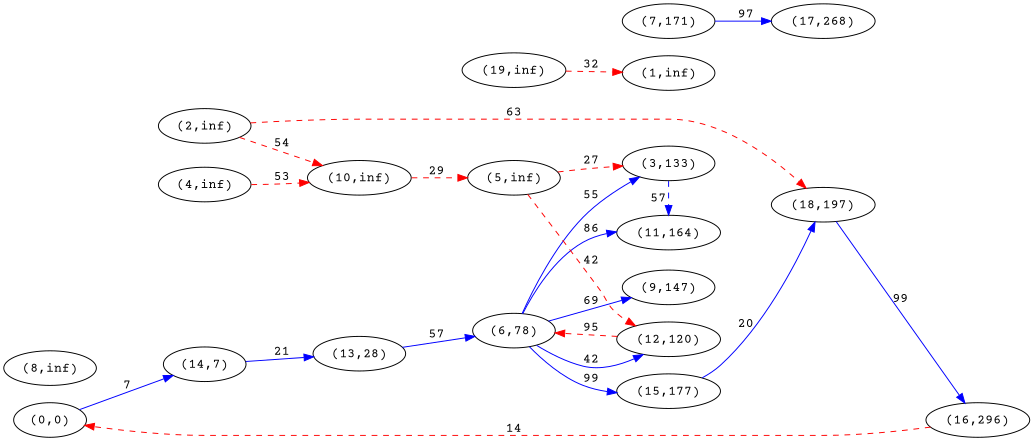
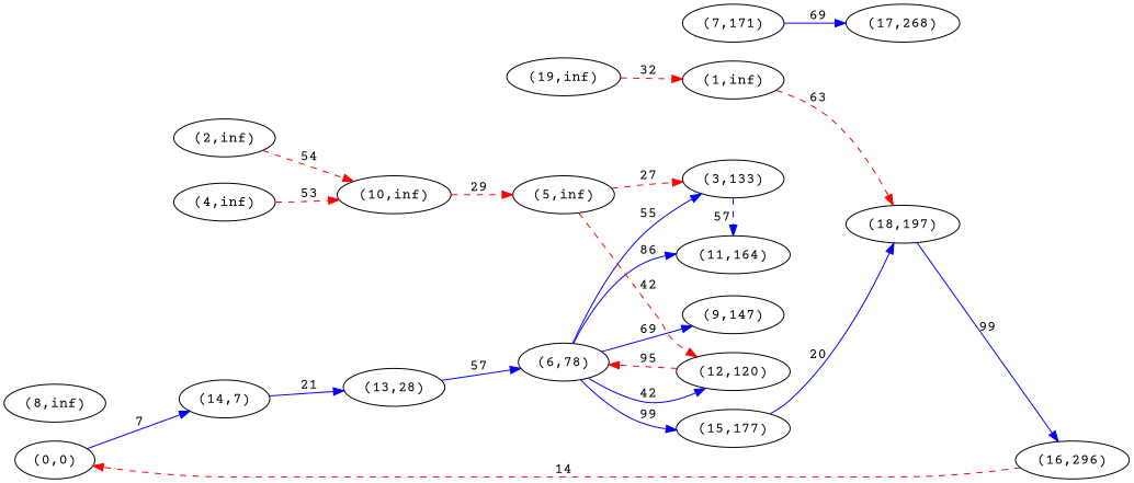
  digraph {
    fontname="Courier Prime"
    rankdir=LR
    ranksep=equally
    node [fontname="Courier Prime"]
    edge [color=blue fontname="Courier Prime"]
    "(0,0)"
    "(14,7)"
    "(13,28)"
    "(6,78)"
    "(12,120)"
    "(15,177)"
    "(9,147)"
    "(11,164)"
    "(7,171)"
    "(3,133)"
    "(18,197)"
    "(17,268)"
    "(16,296)"
    "(1,inf)"
    "(2,inf)"
    "(10,inf)"
    "(5,inf)"
    "(4,inf)"
    "(8,inf)"
    "(19,inf)"
    subgraph sub_1 {
      rank=same
      "(0,0)"
    }
    subgraph sub_2 {
      rank=same
      "(14,7)"
    }
    subgraph sub_3 {
      rank=same
      "(13,28)"
    }
    subgraph sub_4 {
      rank=same
      "(6,78)"
    }
    subgraph sub_5 {
      rank=same
      "(12,120)"
      "(15,177)"
      "(9,147)"
      "(11,164)"
      "(7,171)"
      "(3,133)"
    }
    subgraph sub_6 {
      rank=same
      "(18,197)"
      "(17,268)"
    }
    subgraph sub_7 {
      rank=same
      "(16,296)"
    }
    subgraph sub_8 {
      rank=same
    }
    subgraph sub_9 {
      rank=same
      "(1,inf)"
    }
    subgraph sub_10 {
      rank=same
      "(2,inf)"
    }
    subgraph sub_11 {
      rank=same
      "(10,inf)"
    }
    subgraph sub_12 {
      rank=same
      "(5,inf)"
    }
    subgraph sub_13 {
      rank=same
    }
    subgraph sub_14 {
      rank=same
      "(4,inf)"
    }
    subgraph sub_15 {
      rank=same
    }
    subgraph sub_16 {
      rank=same
      "(8,inf)"
    }
    subgraph sub_17 {
      rank=same
      "(19,inf)"
    }
    subgraph sub_18 {
      rank=same
    }
    "(0,0)" -> "(14,7)" [label=7]
    "(14,7)" -> "(13,28)" [label=21]
    "(13,28)" -> "(6,78)" [label=57]
    "(6,78)" -> "(12,120)" [label=42]
    "(6,78)" -> "(15,177)" [label=99]
    "(6,78)" -> "(9,147)" [label=69]
    "(6,78)" -> "(11,164)" [label=86]
    "(6,78)" -> "(3,133)" [label=55]
    "(12,120)" -> "(6,78)" [color=red label=95 style=dashed]
    "(15,177)" -> "(18,197)" [label=20]
-   "(7,171)" -> "(17,268)" [label=97]
+   "(7,171)" -> "(17,268)" [label=69]
    "(3,133)" -> "(11,164)" [label=57 style=dashed]
    "(18,197)" -> "(16,296)" [label=99]
    "(16,296)" -> "(0,0)" [color=red label=14 style=dashed]
-   "(2,inf)" -> "(18,197)" [color=red label=63 style=dashed]
+   "(1,inf)" -> "(18,197)" [color=red label=63 style=dashed]
    "(2,inf)" -> "(10,inf)" [color=red label=54 style=dashed]
    "(10,inf)" -> "(5,inf)" [color=red label=29 style=dashed]
    "(5,inf)" -> "(12,120)" [color=red label=42 style=dashed]
    "(5,inf)" -> "(3,133)" [color=red label=27 style=dashed]
    "(4,inf)" -> "(10,inf)" [color=red label=53 style=dashed]
    "(19,inf)" -> "(1,inf)" [color=red label=32 style=dashed]
  }
